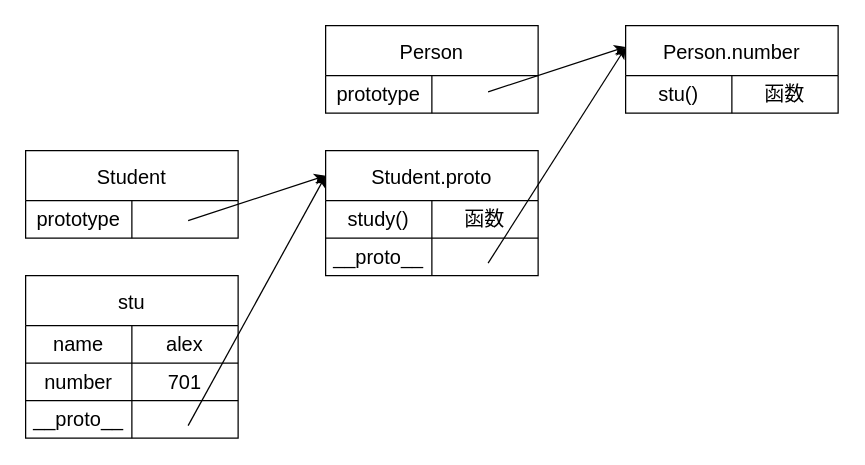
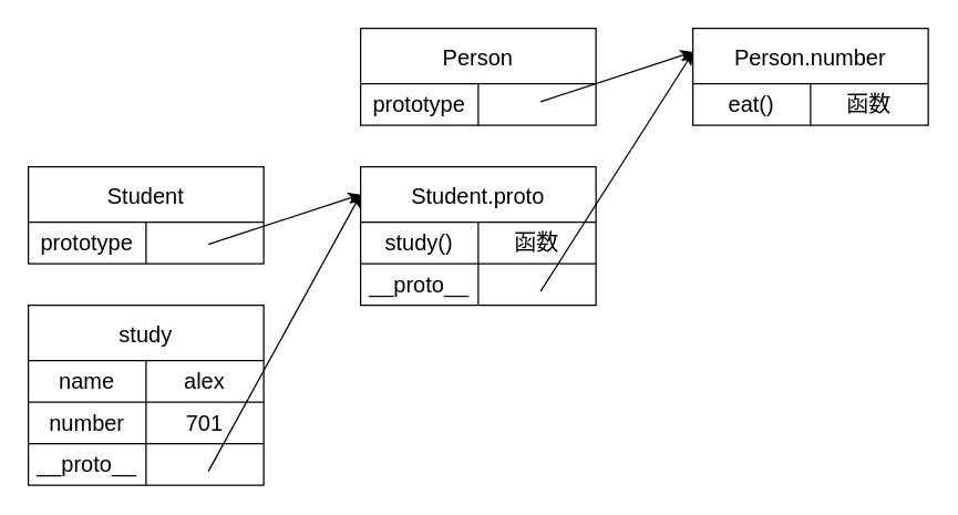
  <mxCell id="0" />
  <mxCell id="1" parent="0" />
  <mxCell id="2" value="Student" style="shape=table;startSize=40;container=1;collapsible=0;childLayout=tableLayout;strokeColor=#000000;fontSize=16;fillColor=#FFFFFF;fontColor=#000000;gradientColor=none;" parent="1" vertex="1"><mxGeometry x="20" y="120" width="170" height="70" as="geometry" /></mxCell>
  <mxCell id="3" value="" style="shape=tableRow;horizontal=0;startSize=0;swimlaneHead=0;swimlaneBody=0;strokeColor=inherit;top=0;left=0;bottom=0;right=0;collapsible=0;dropTarget=0;fillColor=none;points=[[0,0.5],[1,0.5]];portConstraint=eastwest;fontSize=16;" parent="2" vertex="1"><mxGeometry y="40" width="170" height="30" as="geometry" /></mxCell>
  <mxCell id="4" value="prototype" style="shape=partialRectangle;html=1;whiteSpace=wrap;connectable=0;strokeColor=inherit;overflow=hidden;fillColor=none;top=0;left=0;bottom=0;right=0;pointerEvents=1;fontSize=16;fontColor=#000000;labelBackgroundColor=none;labelBorderColor=none;gradientColor=none;" parent="3" vertex="1"><mxGeometry width="85" height="30" as="geometry"><mxRectangle width="85" height="30" as="alternateBounds" /></mxGeometry></mxCell>
  <mxCell id="5" value="" style="shape=partialRectangle;html=1;whiteSpace=wrap;connectable=0;strokeColor=inherit;overflow=hidden;fillColor=none;top=0;left=0;bottom=0;right=0;pointerEvents=1;fontSize=16;fontColor=#000000;labelBackgroundColor=none;labelBorderColor=none;gradientColor=none;" parent="3" vertex="1"><mxGeometry x="85" width="85" height="30" as="geometry"><mxRectangle width="85" height="30" as="alternateBounds" /></mxGeometry></mxCell>
  <mxCell id="6" value="Student.proto" style="shape=table;startSize=40;container=1;collapsible=0;childLayout=tableLayout;strokeColor=#000000;fontSize=16;fillColor=#FFFFFF;fontColor=#000000;" parent="1" vertex="1"><mxGeometry x="260" y="120" width="170" height="100" as="geometry" /></mxCell>
  <mxCell id="7" value="" style="shape=tableRow;horizontal=0;startSize=0;swimlaneHead=0;swimlaneBody=0;strokeColor=inherit;top=0;left=0;bottom=0;right=0;collapsible=0;dropTarget=0;fillColor=none;points=[[0,0.5],[1,0.5]];portConstraint=eastwest;fontSize=16;" parent="6" vertex="1"><mxGeometry y="40" width="170" height="30" as="geometry" /></mxCell>
  <mxCell id="8" value="study()" style="shape=partialRectangle;html=1;whiteSpace=wrap;connectable=0;strokeColor=inherit;overflow=hidden;fillColor=none;top=0;left=0;bottom=0;right=0;pointerEvents=1;fontSize=16;fontColor=#000000;" parent="7" vertex="1"><mxGeometry width="85" height="30" as="geometry"><mxRectangle width="85" height="30" as="alternateBounds" /></mxGeometry></mxCell>
  <mxCell id="9" value="函数" style="shape=partialRectangle;html=1;whiteSpace=wrap;connectable=0;strokeColor=inherit;overflow=hidden;fillColor=none;top=0;left=0;bottom=0;right=0;pointerEvents=1;fontSize=16;fontColor=#000000;" parent="7" vertex="1"><mxGeometry x="85" width="85" height="30" as="geometry"><mxRectangle width="85" height="30" as="alternateBounds" /></mxGeometry></mxCell>
  <mxCell id="10" style="shape=tableRow;horizontal=0;startSize=0;swimlaneHead=0;swimlaneBody=0;strokeColor=inherit;top=0;left=0;bottom=0;right=0;collapsible=0;dropTarget=0;fillColor=none;points=[[0,0.5],[1,0.5]];portConstraint=eastwest;fontSize=16;" vertex="1" parent="6"><mxGeometry y="70" width="170" height="30" as="geometry" /></mxCell>
  <mxCell id="11" value="__proto__" style="shape=partialRectangle;html=1;whiteSpace=wrap;connectable=0;strokeColor=inherit;overflow=hidden;fillColor=none;top=0;left=0;bottom=0;right=0;pointerEvents=1;fontSize=16;fontColor=#000000;" vertex="1" parent="10"><mxGeometry width="85" height="30" as="geometry"><mxRectangle width="85" height="30" as="alternateBounds" /></mxGeometry></mxCell>
  <mxCell id="12" style="shape=partialRectangle;html=1;whiteSpace=wrap;connectable=0;strokeColor=inherit;overflow=hidden;fillColor=none;top=0;left=0;bottom=0;right=0;pointerEvents=1;fontSize=16;fontColor=#000000;" vertex="1" parent="10"><mxGeometry x="85" width="85" height="30" as="geometry"><mxRectangle width="85" height="30" as="alternateBounds" /></mxGeometry></mxCell>
  <mxCell id="13" value="" style="edgeStyle=none;orthogonalLoop=1;jettySize=auto;html=1;rounded=0;fontColor=#1A1A1A;labelBorderColor=#000000;strokeColor=#000000;" parent="1" edge="1"><mxGeometry width="80" relative="1" as="geometry"><mxPoint x="150" y="176" as="sourcePoint" /><mxPoint x="260" y="140" as="targetPoint" /><Array as="points" /></mxGeometry></mxCell>
- <mxCell id="14" value="stu" style="shape=table;startSize=40;container=1;collapsible=0;childLayout=tableLayout;strokeColor=#000000;fontSize=16;fillColor=#FFFFFF;fontColor=#000000;" parent="1" vertex="1"><mxGeometry x="20" y="220" width="170" height="130" as="geometry" /></mxCell>
+ <mxCell id="14" value="study" style="shape=table;startSize=40;container=1;collapsible=0;childLayout=tableLayout;strokeColor=#000000;fontSize=16;fillColor=#FFFFFF;fontColor=#000000;" parent="1" vertex="1"><mxGeometry x="20" y="220" width="170" height="130" as="geometry" /></mxCell>
  <mxCell id="15" value="" style="shape=tableRow;horizontal=0;startSize=0;swimlaneHead=0;swimlaneBody=0;strokeColor=inherit;top=0;left=0;bottom=0;right=0;collapsible=0;dropTarget=0;fillColor=none;points=[[0,0.5],[1,0.5]];portConstraint=eastwest;fontSize=16;" parent="14" vertex="1"><mxGeometry y="40" width="170" height="30" as="geometry" /></mxCell>
  <mxCell id="16" value="name" style="shape=partialRectangle;html=1;whiteSpace=wrap;connectable=0;strokeColor=inherit;overflow=hidden;fillColor=none;top=0;left=0;bottom=0;right=0;pointerEvents=1;fontSize=16;fontColor=#000000;" parent="15" vertex="1"><mxGeometry width="85" height="30" as="geometry"><mxRectangle width="85" height="30" as="alternateBounds" /></mxGeometry></mxCell>
  <mxCell id="17" value="alex" style="shape=partialRectangle;html=1;whiteSpace=wrap;connectable=0;strokeColor=inherit;overflow=hidden;fillColor=none;top=0;left=0;bottom=0;right=0;pointerEvents=1;fontSize=16;fontColor=#000000;" parent="15" vertex="1"><mxGeometry x="85" width="85" height="30" as="geometry"><mxRectangle width="85" height="30" as="alternateBounds" /></mxGeometry></mxCell>
  <mxCell id="18" style="shape=tableRow;horizontal=0;startSize=0;swimlaneHead=0;swimlaneBody=0;strokeColor=inherit;top=0;left=0;bottom=0;right=0;collapsible=0;dropTarget=0;fillColor=none;points=[[0,0.5],[1,0.5]];portConstraint=eastwest;fontSize=16;" parent="14" vertex="1"><mxGeometry y="70" width="170" height="30" as="geometry" /></mxCell>
  <mxCell id="19" value="number" style="shape=partialRectangle;html=1;whiteSpace=wrap;connectable=0;strokeColor=inherit;overflow=hidden;fillColor=none;top=0;left=0;bottom=0;right=0;pointerEvents=1;fontSize=16;fontColor=#000000;" parent="18" vertex="1"><mxGeometry width="85" height="30" as="geometry"><mxRectangle width="85" height="30" as="alternateBounds" /></mxGeometry></mxCell>
  <mxCell id="20" value="701" style="shape=partialRectangle;html=1;whiteSpace=wrap;connectable=0;strokeColor=inherit;overflow=hidden;fillColor=none;top=0;left=0;bottom=0;right=0;pointerEvents=1;fontSize=16;fontColor=#000000;" parent="18" vertex="1"><mxGeometry x="85" width="85" height="30" as="geometry"><mxRectangle width="85" height="30" as="alternateBounds" /></mxGeometry></mxCell>
  <mxCell id="21" style="shape=tableRow;horizontal=0;startSize=0;swimlaneHead=0;swimlaneBody=0;strokeColor=inherit;top=0;left=0;bottom=0;right=0;collapsible=0;dropTarget=0;fillColor=none;points=[[0,0.5],[1,0.5]];portConstraint=eastwest;fontSize=16;" parent="14" vertex="1"><mxGeometry y="100" width="170" height="30" as="geometry" /></mxCell>
  <mxCell id="22" value="__proto__" style="shape=partialRectangle;html=1;whiteSpace=wrap;connectable=0;strokeColor=inherit;overflow=hidden;fillColor=none;top=0;left=0;bottom=0;right=0;pointerEvents=1;fontSize=16;fontColor=#000000;" parent="21" vertex="1"><mxGeometry width="85" height="30" as="geometry"><mxRectangle width="85" height="30" as="alternateBounds" /></mxGeometry></mxCell>
  <mxCell id="23" style="shape=partialRectangle;html=1;whiteSpace=wrap;connectable=0;strokeColor=inherit;overflow=hidden;fillColor=none;top=0;left=0;bottom=0;right=0;pointerEvents=1;fontSize=16;fontColor=#000000;" parent="21" vertex="1"><mxGeometry x="85" width="85" height="30" as="geometry"><mxRectangle width="85" height="30" as="alternateBounds" /></mxGeometry></mxCell>
  <mxCell id="24" value="" style="edgeStyle=none;orthogonalLoop=1;jettySize=auto;html=1;rounded=0;strokeColor=#000000;" parent="1" edge="1"><mxGeometry width="80" relative="1" as="geometry"><mxPoint x="150" y="340" as="sourcePoint" /><mxPoint x="260" y="140" as="targetPoint" /><Array as="points" /></mxGeometry></mxCell>
  <mxCell id="25" value="Person" style="shape=table;startSize=40;container=1;collapsible=0;childLayout=tableLayout;strokeColor=#000000;fontSize=16;fillColor=#FFFFFF;fontColor=#000000;gradientColor=none;" vertex="1" parent="1"><mxGeometry x="260" y="20" width="170" height="70" as="geometry" /></mxCell>
  <mxCell id="26" value="" style="shape=tableRow;horizontal=0;startSize=0;swimlaneHead=0;swimlaneBody=0;strokeColor=inherit;top=0;left=0;bottom=0;right=0;collapsible=0;dropTarget=0;fillColor=none;points=[[0,0.5],[1,0.5]];portConstraint=eastwest;fontSize=16;" vertex="1" parent="25"><mxGeometry y="40" width="170" height="30" as="geometry" /></mxCell>
  <mxCell id="27" value="prototype" style="shape=partialRectangle;html=1;whiteSpace=wrap;connectable=0;strokeColor=inherit;overflow=hidden;fillColor=none;top=0;left=0;bottom=0;right=0;pointerEvents=1;fontSize=16;fontColor=#000000;labelBackgroundColor=none;labelBorderColor=none;gradientColor=none;" vertex="1" parent="26"><mxGeometry width="85" height="30" as="geometry"><mxRectangle width="85" height="30" as="alternateBounds" /></mxGeometry></mxCell>
  <mxCell id="28" value="" style="shape=partialRectangle;html=1;whiteSpace=wrap;connectable=0;strokeColor=inherit;overflow=hidden;fillColor=none;top=0;left=0;bottom=0;right=0;pointerEvents=1;fontSize=16;fontColor=#000000;labelBackgroundColor=none;labelBorderColor=none;gradientColor=none;" vertex="1" parent="26"><mxGeometry x="85" width="85" height="30" as="geometry"><mxRectangle width="85" height="30" as="alternateBounds" /></mxGeometry></mxCell>
  <mxCell id="29" value="Person.number" style="shape=table;startSize=40;container=1;collapsible=0;childLayout=tableLayout;strokeColor=#000000;fontSize=16;fillColor=#FFFFFF;fontColor=#000000;" vertex="1" parent="1"><mxGeometry x="500" y="20" width="170" height="70" as="geometry" /></mxCell>
  <mxCell id="30" value="" style="shape=tableRow;horizontal=0;startSize=0;swimlaneHead=0;swimlaneBody=0;strokeColor=inherit;top=0;left=0;bottom=0;right=0;collapsible=0;dropTarget=0;fillColor=none;points=[[0,0.5],[1,0.5]];portConstraint=eastwest;fontSize=16;" vertex="1" parent="29"><mxGeometry y="40" width="170" height="30" as="geometry" /></mxCell>
- <mxCell id="31" value="stu()" style="shape=partialRectangle;html=1;whiteSpace=wrap;connectable=0;strokeColor=inherit;overflow=hidden;fillColor=none;top=0;left=0;bottom=0;right=0;pointerEvents=1;fontSize=16;fontColor=#000000;" vertex="1" parent="30"><mxGeometry width="85" height="30" as="geometry"><mxRectangle width="85" height="30" as="alternateBounds" /></mxGeometry></mxCell>
+ <mxCell id="31" value="eat()" style="shape=partialRectangle;html=1;whiteSpace=wrap;connectable=0;strokeColor=inherit;overflow=hidden;fillColor=none;top=0;left=0;bottom=0;right=0;pointerEvents=1;fontSize=16;fontColor=#000000;" vertex="1" parent="30"><mxGeometry width="85" height="30" as="geometry"><mxRectangle width="85" height="30" as="alternateBounds" /></mxGeometry></mxCell>
  <mxCell id="32" value="函数" style="shape=partialRectangle;html=1;whiteSpace=wrap;connectable=0;strokeColor=inherit;overflow=hidden;fillColor=none;top=0;left=0;bottom=0;right=0;pointerEvents=1;fontSize=16;fontColor=#000000;" vertex="1" parent="30"><mxGeometry x="85" width="85" height="30" as="geometry"><mxRectangle width="85" height="30" as="alternateBounds" /></mxGeometry></mxCell>
  <mxCell id="33" value="" style="edgeStyle=none;orthogonalLoop=1;jettySize=auto;html=1;rounded=0;fontColor=#1A1A1A;labelBorderColor=#000000;strokeColor=#000000;" edge="1" parent="1"><mxGeometry width="80" relative="1" as="geometry"><mxPoint x="390" y="73" as="sourcePoint" /><mxPoint x="500" y="37" as="targetPoint" /><Array as="points" /></mxGeometry></mxCell>
  <mxCell id="34" value="" style="edgeStyle=none;orthogonalLoop=1;jettySize=auto;html=1;rounded=0;strokeColor=#000000;entryX=0;entryY=0.25;entryDx=0;entryDy=0;" edge="1" parent="1" target="29"><mxGeometry width="80" relative="1" as="geometry"><mxPoint x="390" y="210" as="sourcePoint" /><mxPoint x="500" y="10" as="targetPoint" /><Array as="points" /></mxGeometry></mxCell>
